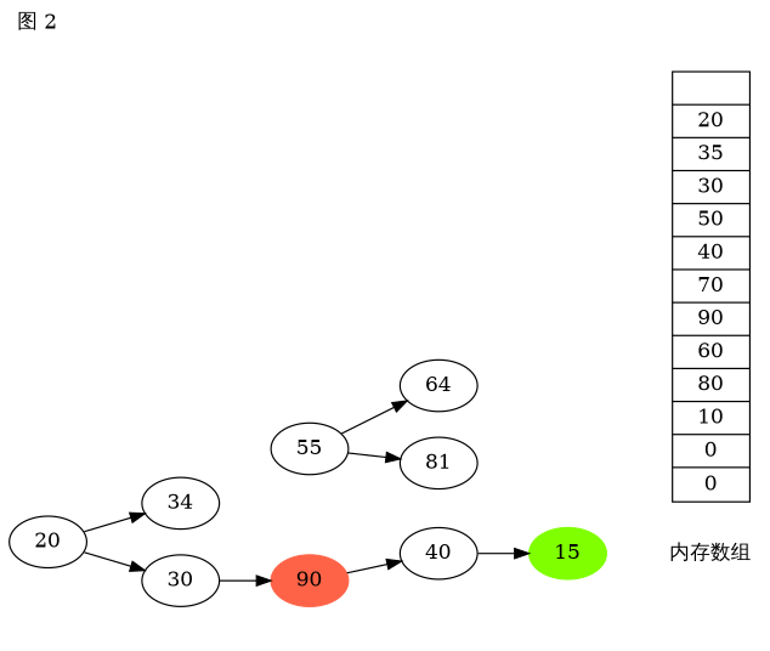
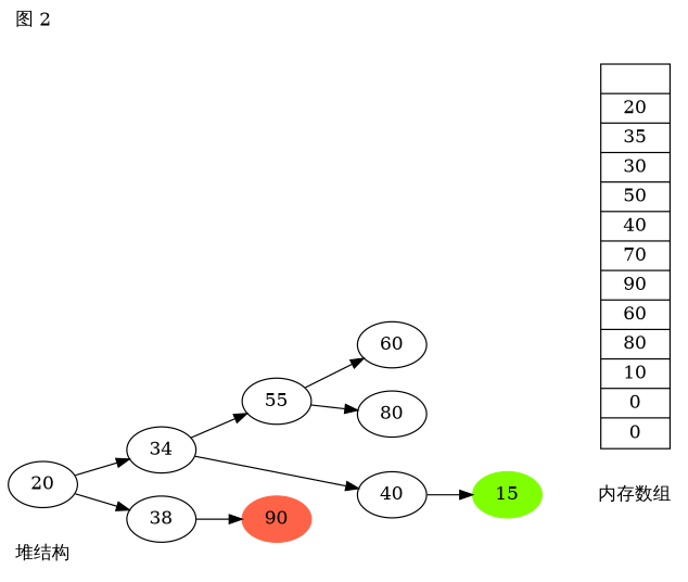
  digraph {
    label="图 2"
    labeljust=l
    labelloc=t
    rankdir=LR
    n1 [label="内存数组" shape=plaintext]
    n2 [label="| 20 | 35 | 30 | 50 | 40 | 70 | 90 | 60 | 80 | 10 | 0 | 0 " shape=record]
+   n3 [label="堆结构" shape=plaintext]
    n4 [label=20]
    n5 [label=34]
-   n6 [label=30]
+   n6 [label=38]
    n7 [label=55]
    n8 [label=40]
    n9 [color=tomato label=90 style=filled]
-   n10 [label=64]
-   n11 [label=81]
+   n10 [label=60]
+   n11 [label=80]
    n12 [color=chartreuse label=15 style=filled]
    subgraph sub_1 {
      rank=sink
      n1
      n2
    }
    n4 -> n5
    n4 -> n6
-   n9 -> n8
+   n5 -> n7
+   n5 -> n8
    n6 -> n9
    n7 -> n10
    n7 -> n11
    n8 -> n12
  }
